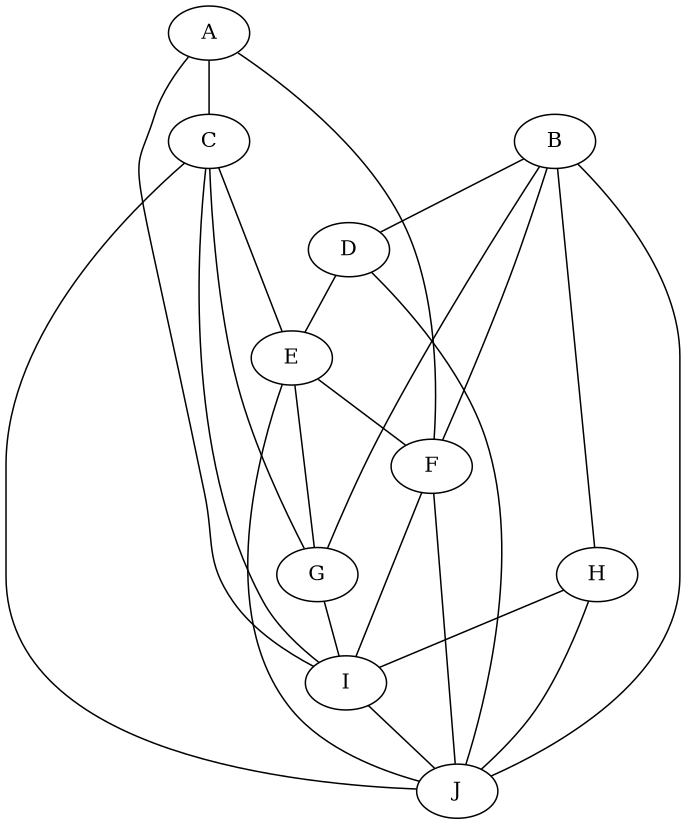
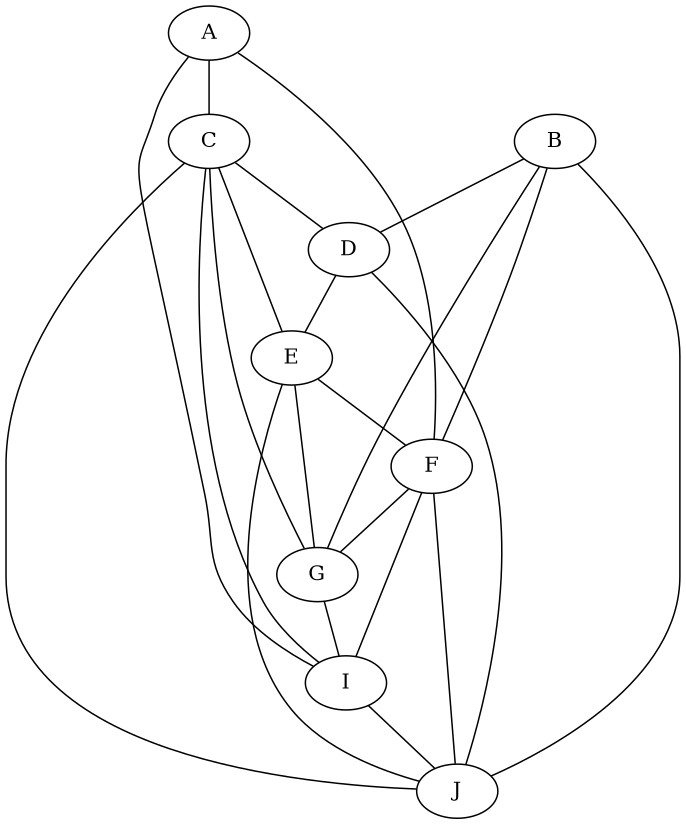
  strict graph {
    edge [weight=1]
    A
    C
    F
    I
    J
    D
    G
    E
-   H
    B
    A -- C
    A -- F
    A -- I
    C -- I
    C -- J
+   C -- D
    C -- G
    C -- E
    F -- I
    F -- J
+   F -- G
    I -- J
    D -- J
    D -- E
    G -- I
    E -- F
    E -- J
    E -- G
-   H -- I
-   H -- J
    B -- F
    B -- J
    B -- D
    B -- G
-   B -- H
  }
